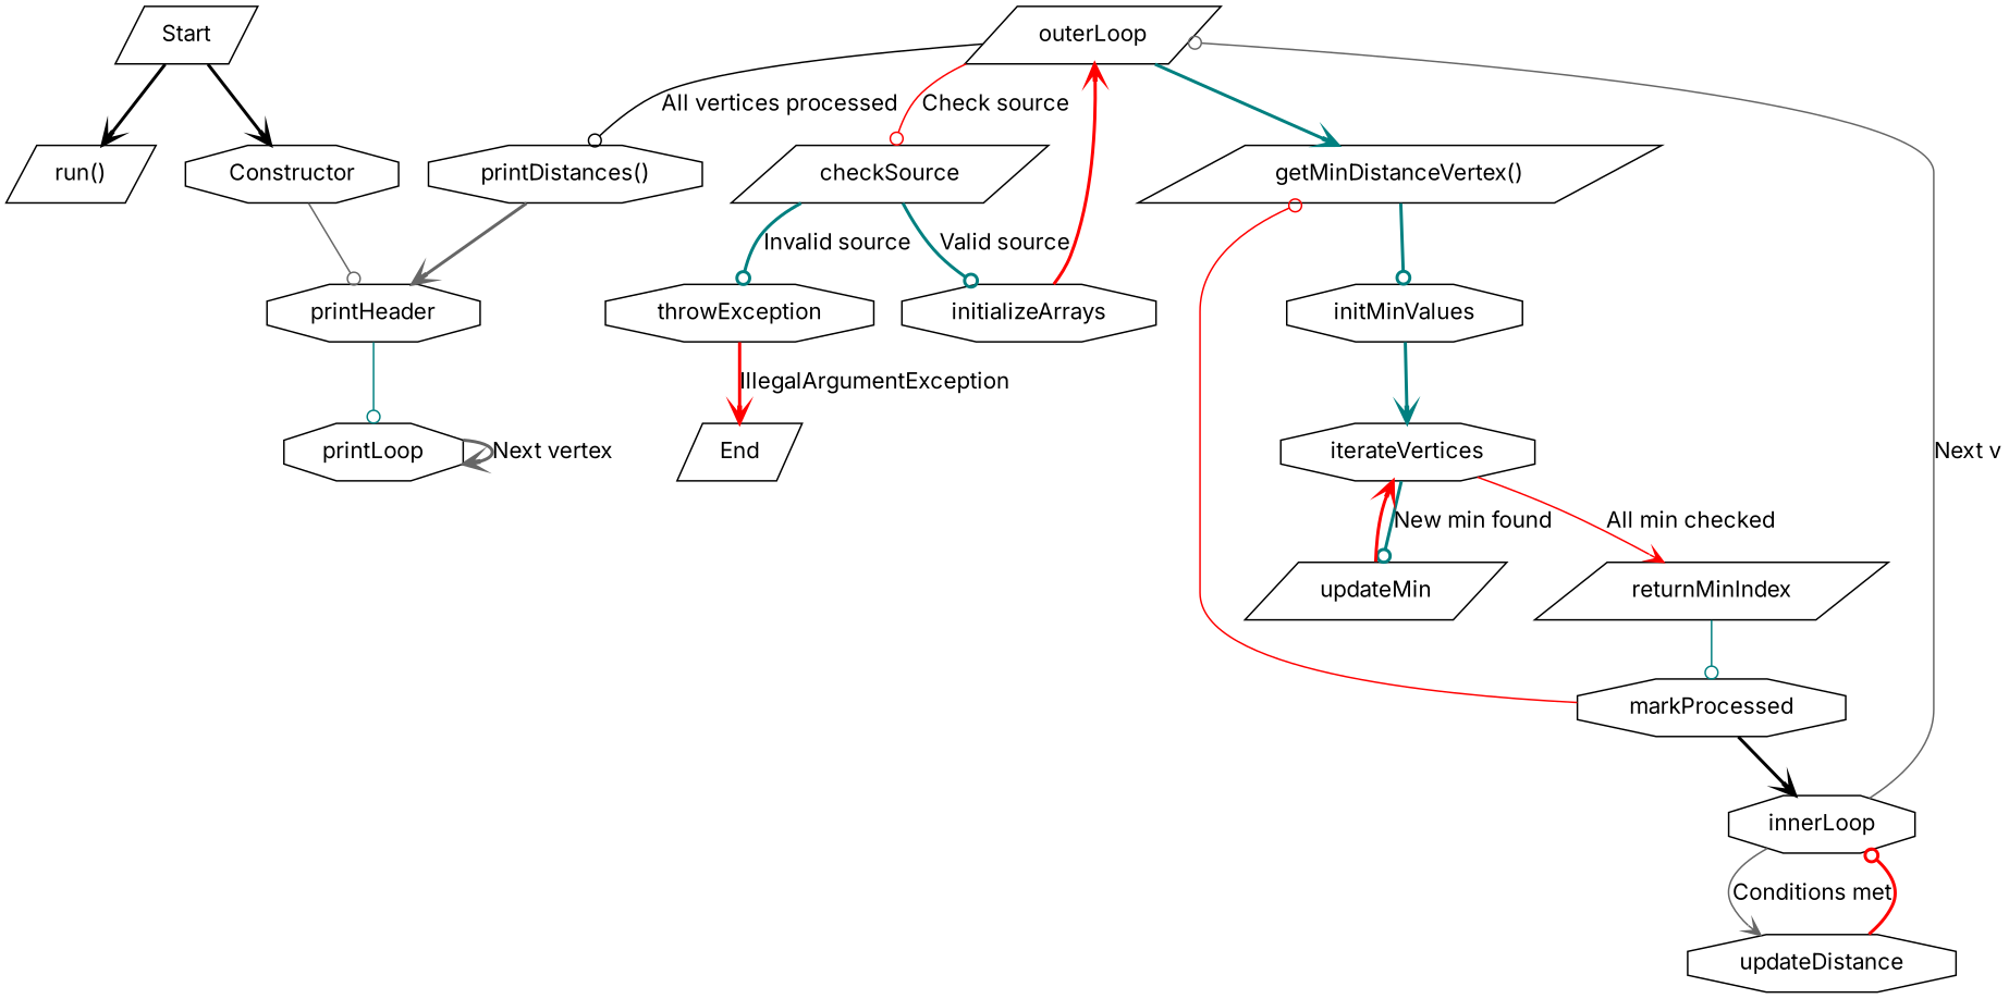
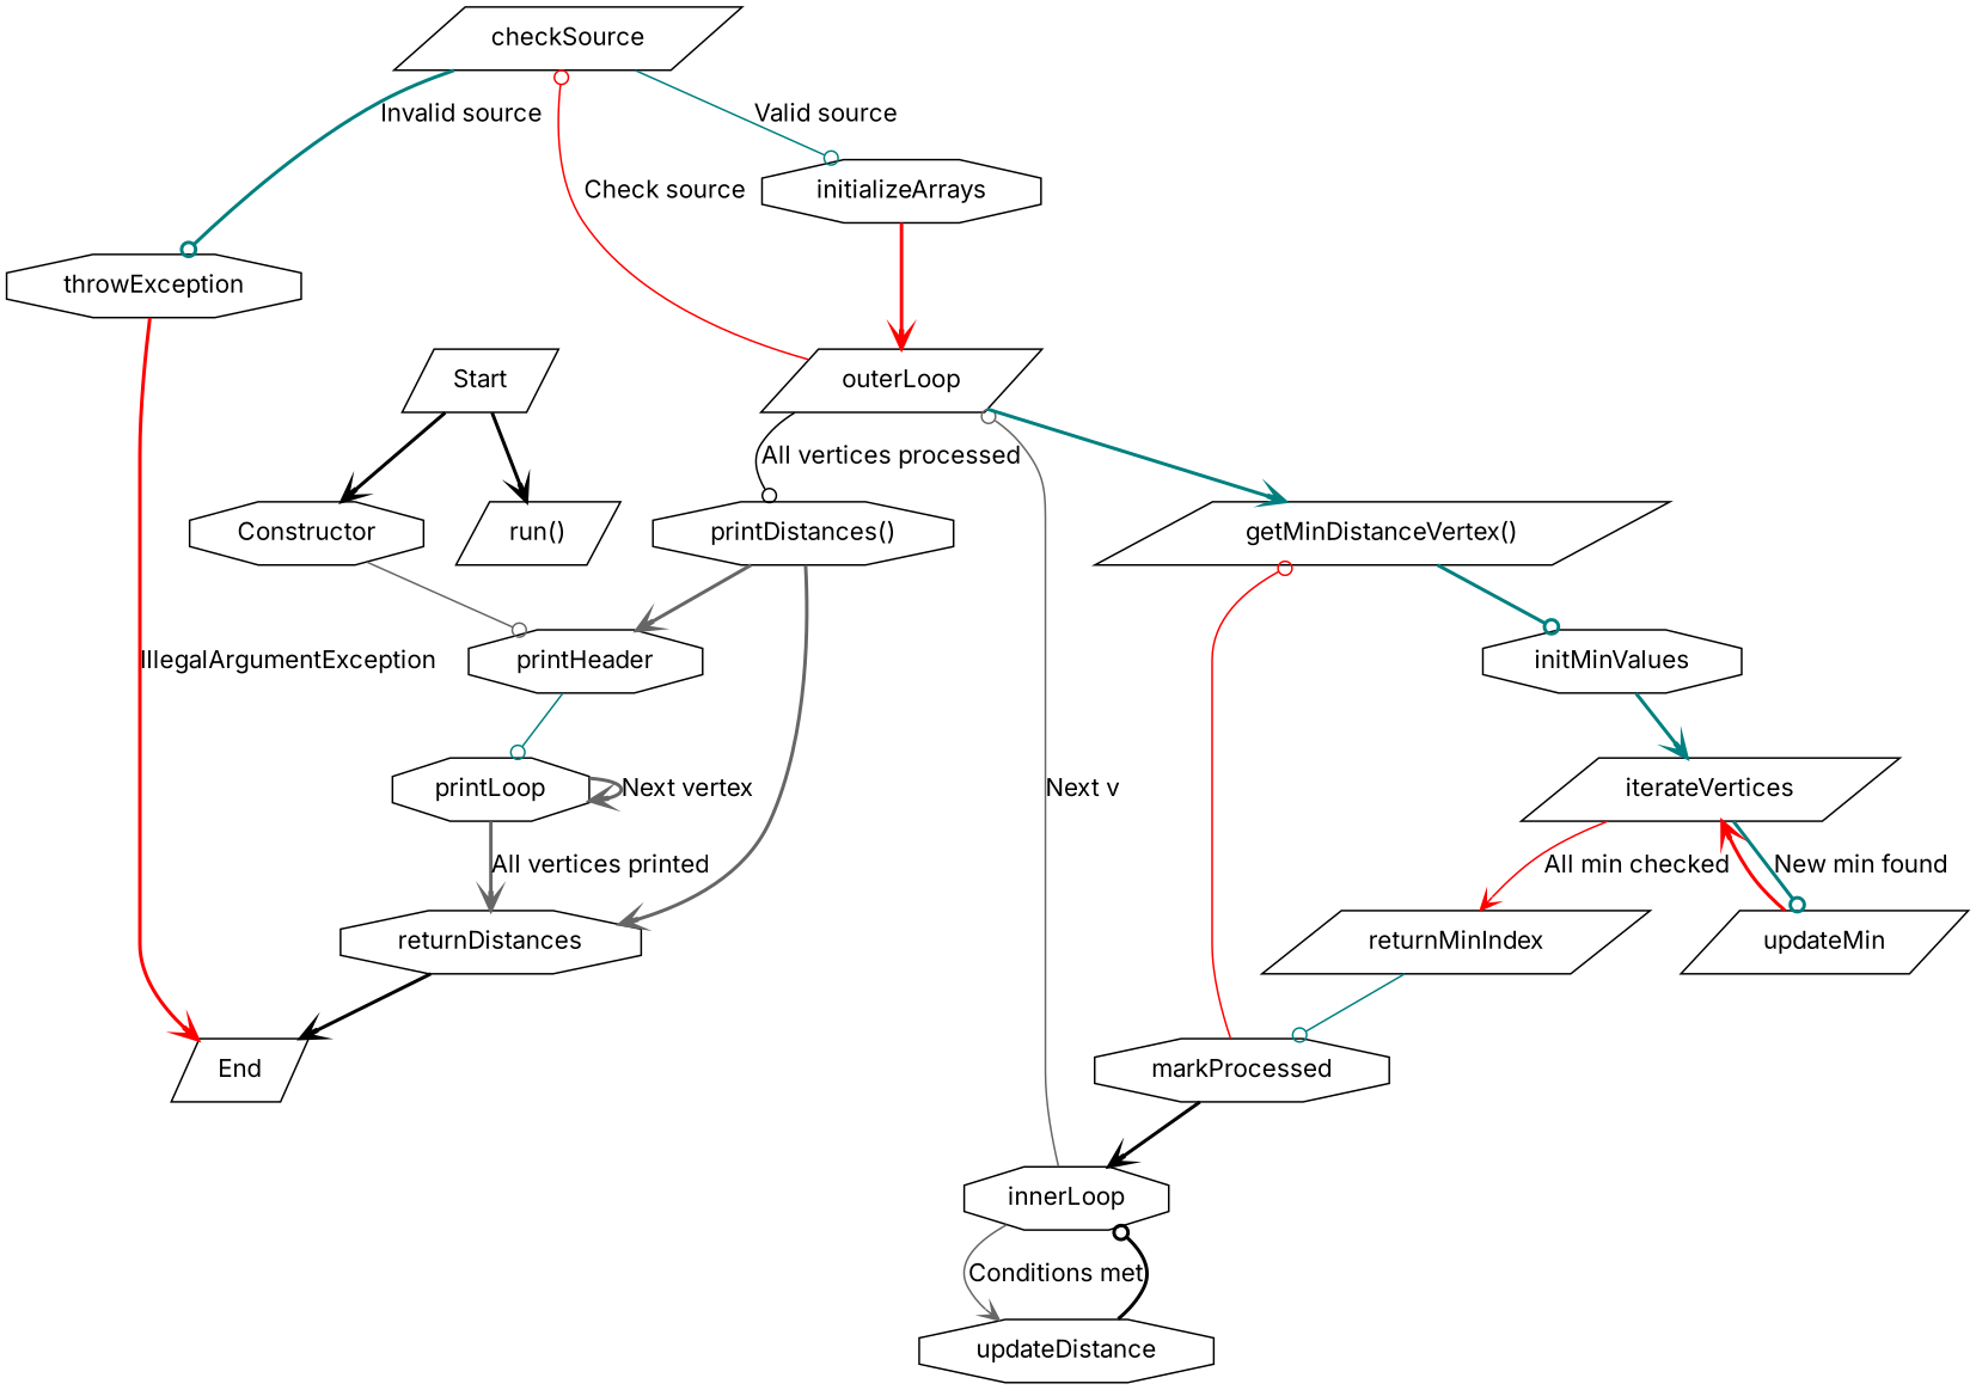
  digraph {
    fontname=Inter
    node [fontname=Inter shape=octagon]
    edge [arrowhead=vee color=teal fontname=Inter style=bold]
    n1 [label=Start shape=parallelogram]
    n2 [label=Constructor]
    n3 [label="run()" shape=parallelogram]
    printHeader
    n5 [label=End shape=parallelogram]
    checkSource [shape=parallelogram]
    throwException
    initializeArrays
    n9 [label="getMinDistanceVertex()" shape=parallelogram]
    initMinValues
    markProcessed
    innerLoop
-   iterateVertices
+   iterateVertices [shape=parallelogram]
    n14 [label="printDistances()"]
+   returnDistances
    printLoop
    outerLoop [shape=parallelogram]
    updateDistance
    updateMin [shape=parallelogram]
    returnMinIndex [shape=parallelogram]
    n1 -> n2 [color=black]
    n1 -> n3 [color=black]
    n2 -> printHeader [arrowhead=odot color=gray40 style=solid]
    printHeader -> printLoop [arrowhead=odot style=solid]
    checkSource -> throwException [arrowhead=odot label="Invalid source"]
-   checkSource -> initializeArrays [arrowhead=odot label="Valid source"]
+   checkSource -> initializeArrays [arrowhead=odot label="Valid source" style=solid]
    throwException -> n5 [color=red label=IllegalArgumentException]
    initializeArrays -> outerLoop [color=red]
    n9 -> initMinValues [arrowhead=odot]
    initMinValues -> iterateVertices
    markProcessed -> n9 [arrowhead=odot color=red style=solid]
    markProcessed -> innerLoop [color=black]
    innerLoop -> outerLoop [arrowhead=odot color=gray40 label="Next v" style=solid]
    innerLoop -> updateDistance [color=gray40 label="Conditions met" style=solid]
    iterateVertices -> updateMin [arrowhead=odot label="New min found"]
    iterateVertices -> returnMinIndex [color=red label="All min checked" style=solid]
    n14 -> printHeader [color=gray40]
+   n14 -> returnDistances [color=gray40]
+   returnDistances -> n5 [color=black]
+   printLoop -> returnDistances [color=gray40 label="All vertices printed"]
    printLoop -> printLoop [color=gray40 label="Next vertex"]
    outerLoop -> checkSource [arrowhead=odot color=red label="Check source" style=solid]
    outerLoop -> n9
    outerLoop -> n14 [arrowhead=odot color=black label="All vertices processed" style=solid]
-   updateDistance -> innerLoop [arrowhead=odot color=red]
+   updateDistance -> innerLoop [arrowhead=odot color=black]
    updateMin -> iterateVertices [color=red]
    returnMinIndex -> markProcessed [arrowhead=odot style=solid]
  }
